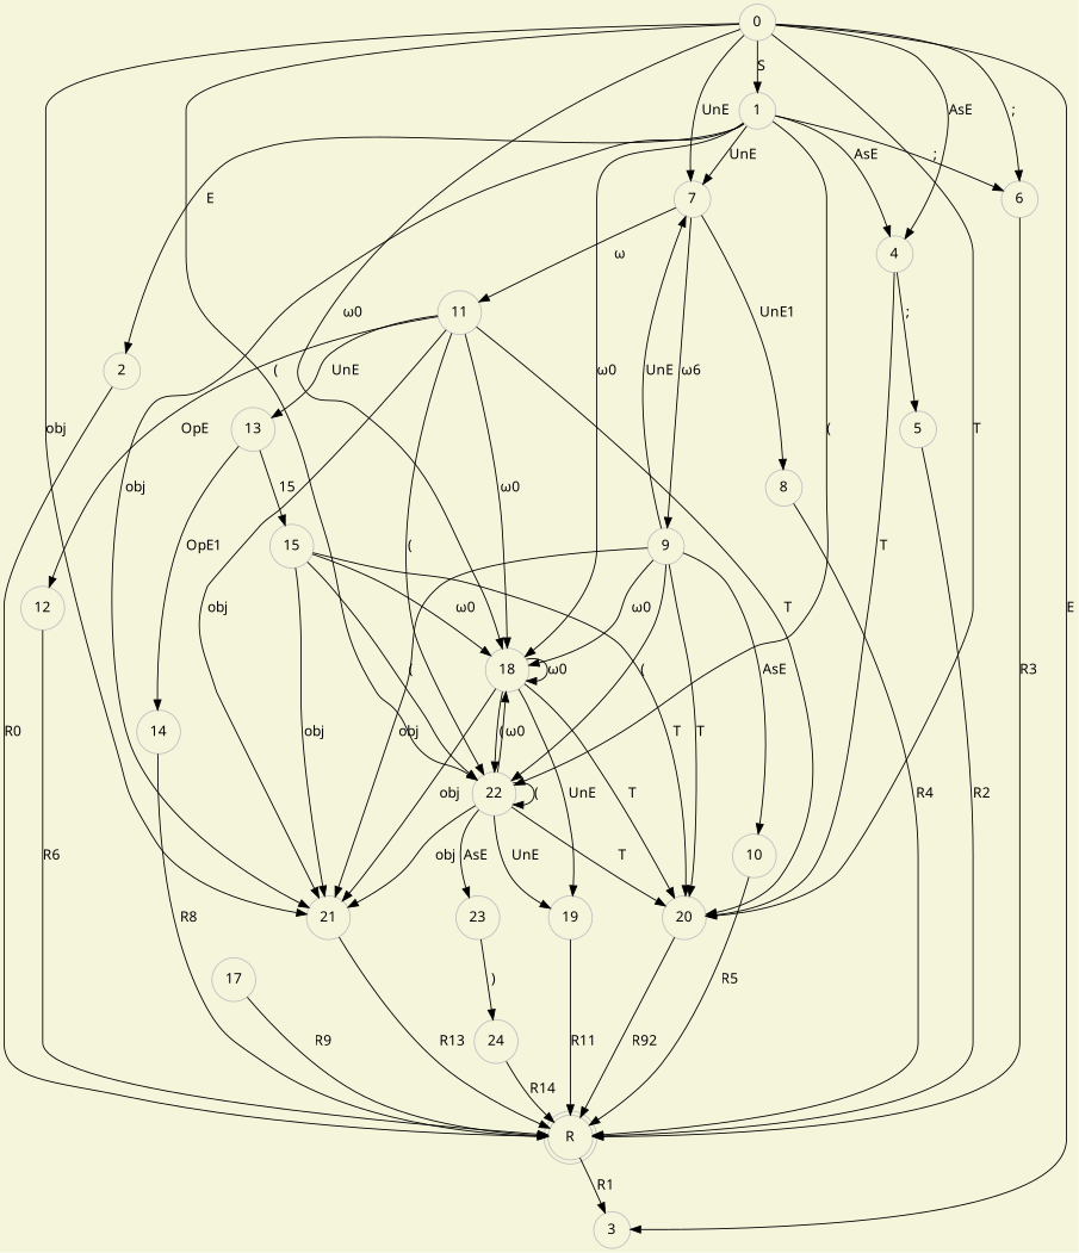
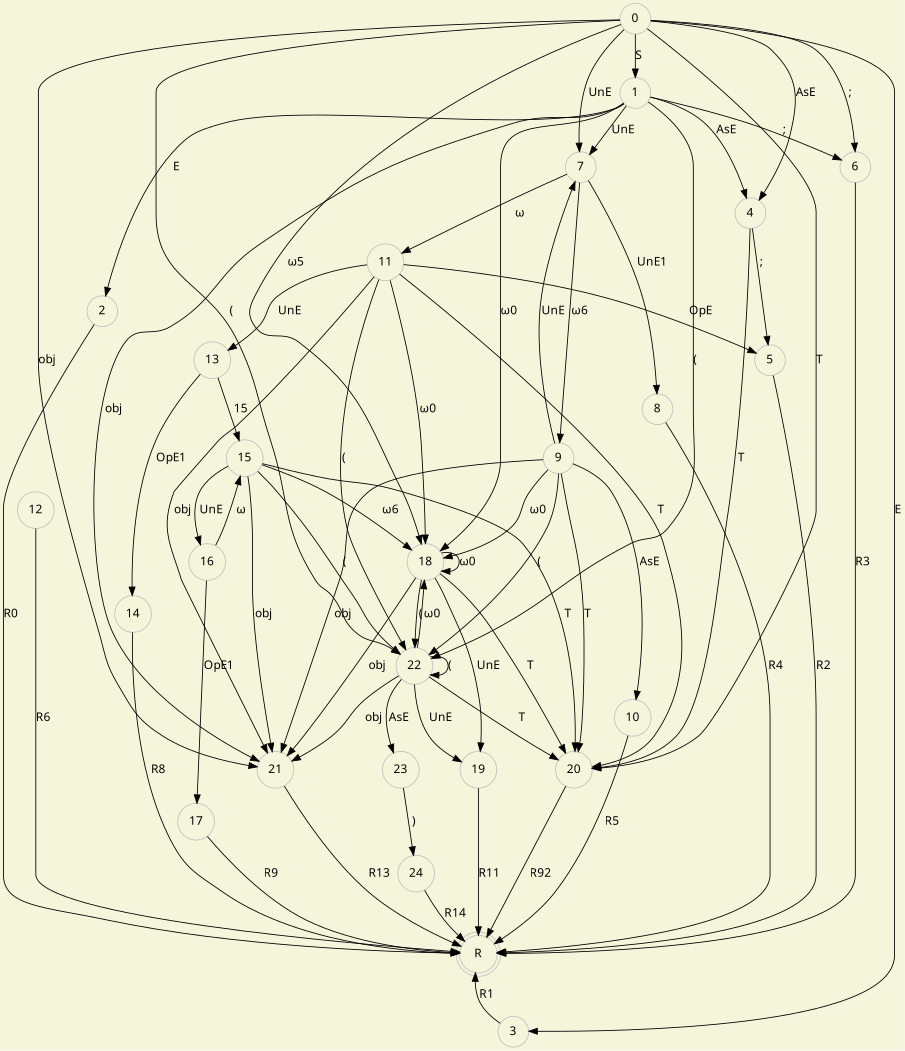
  digraph {
    bgcolor=beige
    node [color=grey fontname=FangSong shape=circle]
    edge [fontname=FangSong]
    n1 [label=0]
    n2 [label=1]
    n3 [label=3]
    n4 [label=4]
    n5 [label=6]
    n6 [label=7]
    n7 [label=18]
    n8 [label=20]
    n9 [label=21]
    n10 [label=22]
    n11 [label=2]
    n12 [label=R shape=doublecircle]
    n13 [label=5]
    n14 [label=8]
    n15 [label=9]
    n16 [label=11]
    n17 [label=19]
    n18 [label=23]
    n19 [label=10]
    n20 [label=12]
    n21 [label=13]
    n22 [label=14]
    n23 [label=15]
+   n24 [label=16]
    n25 [label=17]
    n26 [label=24]
    n1 -> n2 [label=S]
    n1 -> n3 [label=E]
    n1 -> n4 [label=AsE]
    n1 -> n5 [label=";"]
    n1 -> n6 [label=UnE]
-   n1 -> n7 [label="ω0"]
+   n1 -> n7 [label="ω5"]
    n1 -> n8 [label=T]
    n1 -> n9 [label=obj]
    n1 -> n10 [label="("]
    n2 -> n4 [label=AsE]
    n2 -> n5 [label=";"]
    n2 -> n6 [label=UnE]
    n2 -> n7 [label="ω0"]
    n2 -> n9 [label=obj]
    n2 -> n10 [label="("]
    n2 -> n11 [label=E]
-   n12 -> n3 [label=R1]
+   n3 -> n12 [label=R1]
    n4 -> n8 [label=T]
    n4 -> n13 [label=";"]
    n5 -> n12 [label=R3]
    n6 -> n14 [label=UnE1]
    n6 -> n15 [label="ω6"]
    n6 -> n16 [label="ω"]
    n7 -> n7 [label="ω0"]
    n7 -> n8 [label=T]
    n7 -> n9 [label=obj]
    n7 -> n10 [label="("]
    n7 -> n17 [label=UnE]
    n8 -> n12 [label=R92]
    n9 -> n12 [label=R13]
    n10 -> n7 [label="ω0"]
    n10 -> n8 [label=T]
    n10 -> n9 [label=obj]
    n10 -> n10 [label="("]
    n10 -> n17 [label=UnE]
    n10 -> n18 [label=AsE]
    n11 -> n12 [label=R0]
    n13 -> n12 [label=R2]
    n14 -> n12 [label=R4]
    n15 -> n6 [label=UnE]
    n15 -> n7 [label="ω0"]
    n15 -> n8 [label=T]
    n15 -> n9 [label=obj]
    n15 -> n10 [label="("]
    n15 -> n19 [label=AsE]
    n16 -> n7 [label="ω0"]
    n16 -> n8 [label=T]
    n16 -> n9 [label=obj]
    n16 -> n10 [label="("]
-   n16 -> n20 [label=OpE]
+   n16 -> n13 [label=OpE]
    n16 -> n21 [label=UnE]
    n17 -> n12 [label=R11]
    n18 -> n26 [label=")"]
    n19 -> n12 [label=R5]
    n20 -> n12 [label=R6]
    n21 -> n22 [label=OpE1]
    n21 -> n23 [label=15]
    n22 -> n12 [label=R8]
-   n23 -> n7 [label="ω0"]
+   n23 -> n7 [label="ω6"]
    n23 -> n8 [label=T]
    n23 -> n9 [label=obj]
    n23 -> n10 [label="("]
+   n23 -> n24 [label=UnE]
+   n24 -> n23 [label="ω"]
+   n24 -> n25 [label=OpE1]
    n25 -> n12 [label=R9]
    n26 -> n12 [label=R14]
  }
